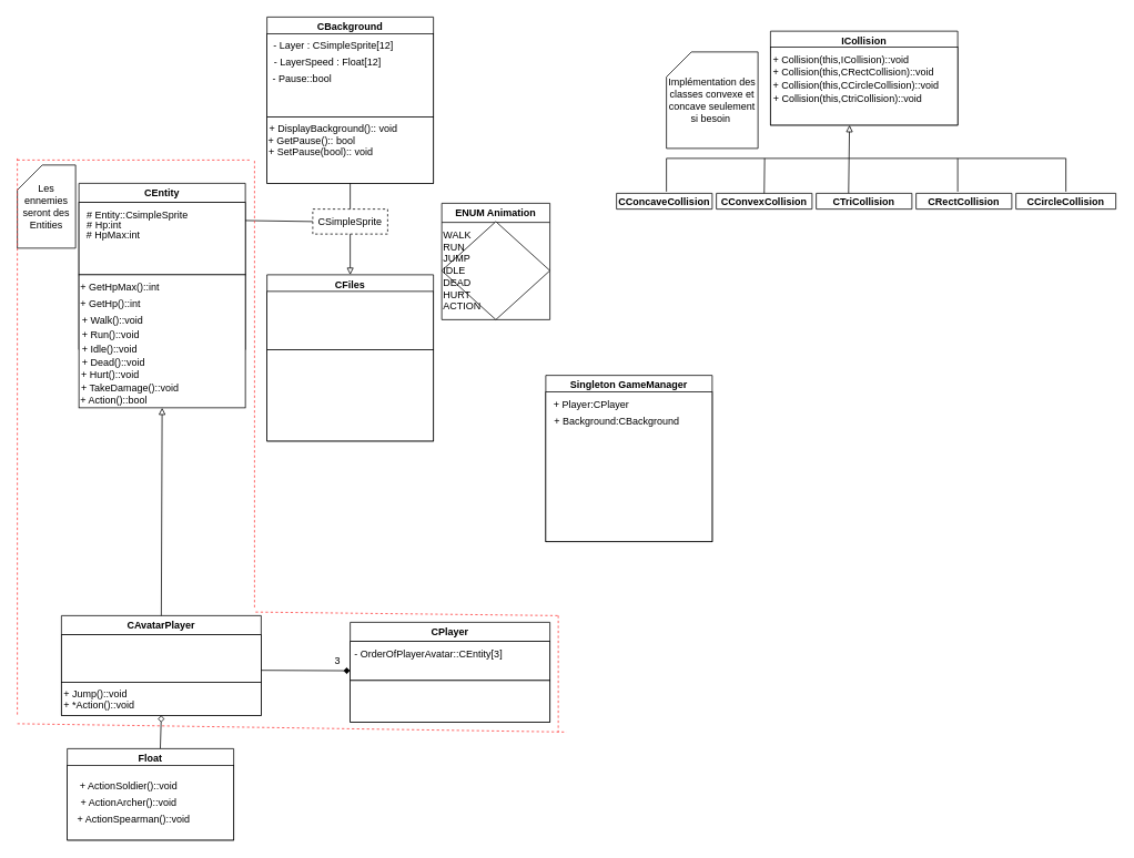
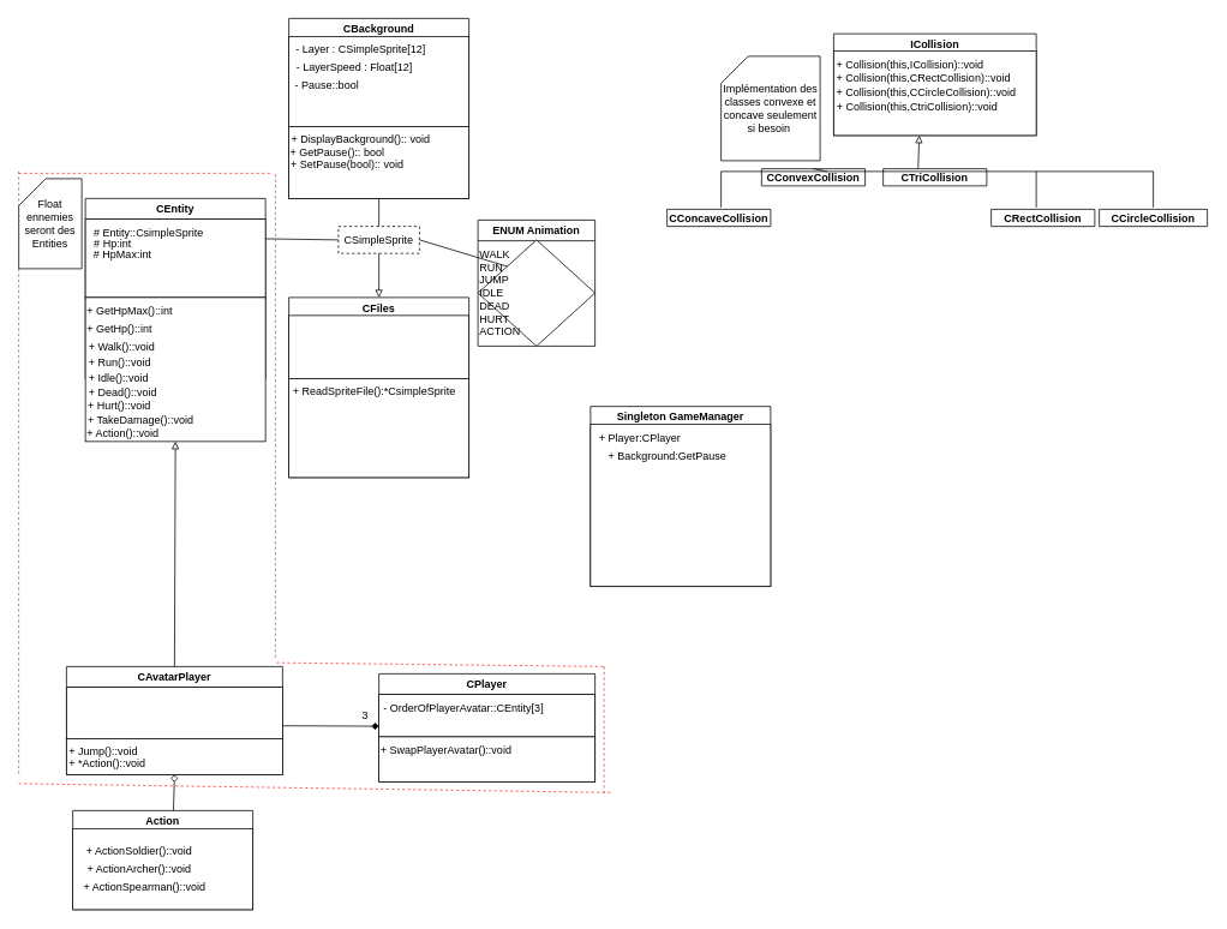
  <mxCell id="0" />
  <mxCell id="1" parent="0" />
  <mxCell id="2" value="CSimpleSprite" style="rounded=0;whiteSpace=wrap;html=1;dashed=1;" parent="1" vertex="1"><mxGeometry x="375" y="251" width="90" height="30" as="geometry" /></mxCell>
  <mxCell id="3" value="CPlayer" style="swimlane;whiteSpace=wrap;html=1;" parent="1" vertex="1"><mxGeometry x="420" y="748" width="240" height="120" as="geometry"><mxRectangle x="290" y="181" width="90" height="30" as="alternateBounds" /></mxGeometry></mxCell>
  <mxCell id="4" value="" style="whiteSpace=wrap;html=1;align=left;" parent="3" vertex="1"><mxGeometry y="23" width="240" height="47" as="geometry" /></mxCell>
  <mxCell id="5" value="" style="whiteSpace=wrap;html=1;align=left;" parent="3" vertex="1"><mxGeometry y="70" width="240" height="50" as="geometry" /></mxCell>
  <mxCell id="6" value="&amp;nbsp;- OrderOfPlayerAvatar::CEntity[3]" style="text;html=1;strokeColor=none;fillColor=none;align=left;verticalAlign=middle;whiteSpace=wrap;rounded=0;" parent="3" vertex="1"><mxGeometry y="23" width="230" height="30" as="geometry" /></mxCell>
+ <mxCell id="7" value="+ SwapPlayerAvatar()::void" style="text;html=1;strokeColor=none;fillColor=none;align=left;verticalAlign=middle;whiteSpace=wrap;rounded=0;" parent="3" vertex="1"><mxGeometry y="70" width="200" height="30" as="geometry" /></mxCell>
  <mxCell id="8" value="ENUM Animation" style="swimlane;whiteSpace=wrap;html=1;" parent="1" vertex="1"><mxGeometry x="530" y="244" width="130" height="140" as="geometry" /></mxCell>
  <mxCell id="9" value="WALK&lt;br&gt;RUN&lt;br&gt;JUMP&lt;br&gt;IDLE&lt;br&gt;DEAD&lt;br&gt;HURT&lt;br&gt;ACTION" style="rhombus;whiteSpace=wrap;html=1;align=left;" parent="8" vertex="1"><mxGeometry y="22" width="130" height="118" as="geometry" /></mxCell>
  <mxCell id="10" value="CAvatarPlayer" style="swimlane;whiteSpace=wrap;html=1;startSize=23;" parent="1" vertex="1"><mxGeometry x="73" y="740" width="240" height="120" as="geometry"><mxRectangle x="290" y="181" width="90" height="30" as="alternateBounds" /></mxGeometry></mxCell>
  <mxCell id="11" value="" style="whiteSpace=wrap;html=1;align=left;" parent="10" vertex="1"><mxGeometry y="23" width="240" height="57" as="geometry" /></mxCell>
  <mxCell id="12" value="" style="whiteSpace=wrap;html=1;align=left;" parent="10" vertex="1"><mxGeometry y="80" width="240" height="40" as="geometry" /></mxCell>
  <mxCell id="13" value="+ Jump()::void" style="text;html=1;strokeColor=none;fillColor=none;align=left;verticalAlign=middle;whiteSpace=wrap;rounded=0;" parent="10" vertex="1"><mxGeometry x="1" y="80" width="88" height="30" as="geometry" /></mxCell>
  <mxCell id="14" value="+ *Action()::void" style="text;html=1;strokeColor=none;fillColor=none;align=left;verticalAlign=middle;whiteSpace=wrap;rounded=0;" parent="10" vertex="1"><mxGeometry x="1" y="93" width="88" height="30" as="geometry" /></mxCell>
  <mxCell id="15" value="CEntity" style="swimlane;whiteSpace=wrap;html=1;" parent="1" vertex="1"><mxGeometry x="94" y="220" width="200" height="200" as="geometry" /></mxCell>
  <mxCell id="16" value="" style="whiteSpace=wrap;html=1;" parent="15" vertex="1"><mxGeometry y="23" width="200" height="87" as="geometry" /></mxCell>
  <mxCell id="17" value="# Entity::CsimpleSprite" style="text;html=1;align=center;verticalAlign=middle;resizable=0;points=[];autosize=1;strokeColor=none;fillColor=none;" parent="15" vertex="1"><mxGeometry y="23" width="140" height="30" as="geometry" /></mxCell>
  <mxCell id="18" value="" style="whiteSpace=wrap;html=1;" parent="1" vertex="1"><mxGeometry x="94" y="330" width="200" height="160" as="geometry" /></mxCell>
  <mxCell id="19" value="# Hp:int" style="text;html=1;align=center;verticalAlign=middle;resizable=0;points=[];autosize=1;strokeColor=none;fillColor=none;" parent="1" vertex="1"><mxGeometry x="94" y="255" width="60" height="30" as="geometry" /></mxCell>
  <mxCell id="20" value="# HpMax:int" style="text;html=1;align=center;verticalAlign=middle;resizable=0;points=[];autosize=1;strokeColor=none;fillColor=none;" parent="1" vertex="1"><mxGeometry x="90" y="268" width="90" height="30" as="geometry" /></mxCell>
  <mxCell id="21" value="+ GetHpMax()::int" style="text;html=1;strokeColor=none;fillColor=none;align=left;verticalAlign=middle;whiteSpace=wrap;rounded=0;" parent="1" vertex="1"><mxGeometry x="94" y="330" width="200" height="30" as="geometry" /></mxCell>
  <mxCell id="22" value="+ GetHp()::int" style="text;html=1;strokeColor=none;fillColor=none;align=left;verticalAlign=middle;whiteSpace=wrap;rounded=0;" parent="1" vertex="1"><mxGeometry x="94" y="350" width="200" height="30" as="geometry" /></mxCell>
  <mxCell id="23" value="+ Walk()::void" style="text;html=1;strokeColor=none;fillColor=none;align=left;verticalAlign=middle;whiteSpace=wrap;rounded=0;" parent="1" vertex="1"><mxGeometry x="96" y="370" width="88" height="30" as="geometry" /></mxCell>
  <mxCell id="24" value="+ Run()::void" style="text;html=1;strokeColor=none;fillColor=none;align=left;verticalAlign=middle;whiteSpace=wrap;rounded=0;" parent="1" vertex="1"><mxGeometry x="96" y="387" width="88" height="30" as="geometry" /></mxCell>
  <mxCell id="25" value="+ Idle()::void" style="text;html=1;strokeColor=none;fillColor=none;align=left;verticalAlign=middle;whiteSpace=wrap;rounded=0;" parent="1" vertex="1"><mxGeometry x="96" y="405" width="88" height="30" as="geometry" /></mxCell>
  <mxCell id="26" value="+ Dead()::void" style="text;html=1;strokeColor=none;fillColor=none;align=left;verticalAlign=middle;whiteSpace=wrap;rounded=0;" parent="1" vertex="1"><mxGeometry x="96" y="421" width="88" height="30" as="geometry" /></mxCell>
  <mxCell id="27" value="+ Hurt()::void" style="text;html=1;strokeColor=none;fillColor=none;align=left;verticalAlign=middle;whiteSpace=wrap;rounded=0;" parent="1" vertex="1"><mxGeometry x="95" y="436" width="88" height="30" as="geometry" /></mxCell>
  <mxCell id="28" value="+ TakeDamage()::void" style="text;html=1;strokeColor=none;fillColor=none;align=left;verticalAlign=middle;whiteSpace=wrap;rounded=0;" parent="1" vertex="1"><mxGeometry x="95" y="452" width="125" height="30" as="geometry" /></mxCell>
- <mxCell id="29" value="+ Action()::bool" style="text;html=1;strokeColor=none;fillColor=none;align=left;verticalAlign=middle;whiteSpace=wrap;rounded=0;" parent="1" vertex="1"><mxGeometry x="94" y="466" width="88" height="30" as="geometry" /></mxCell>
+ <mxCell id="29" value="+ Action()::void" style="text;html=1;strokeColor=none;fillColor=none;align=left;verticalAlign=middle;whiteSpace=wrap;rounded=0;" parent="1" vertex="1"><mxGeometry x="94" y="466" width="88" height="30" as="geometry" /></mxCell>
  <mxCell id="30" value="" style="endArrow=block;html=1;rounded=0;entryX=0.5;entryY=1;entryDx=0;entryDy=0;exitX=0.5;exitY=0;exitDx=0;exitDy=0;endFill=0;" parent="1" source="10" target="18" edge="1"><mxGeometry width="50" height="50" relative="1" as="geometry"><mxPoint x="230" y="560" as="sourcePoint" /><mxPoint x="280" y="510" as="targetPoint" /></mxGeometry></mxCell>
  <mxCell id="31" value="" style="endArrow=diamond;html=1;rounded=0;exitX=1;exitY=0.75;exitDx=0;exitDy=0;entryX=0;entryY=0.75;entryDx=0;entryDy=0;endFill=1;" parent="1" source="11" target="4" edge="1"><mxGeometry width="50" height="50" relative="1" as="geometry"><mxPoint x="340" y="820" as="sourcePoint" /><mxPoint x="390" y="770" as="targetPoint" /></mxGeometry></mxCell>
  <mxCell id="32" value="3" style="text;html=1;strokeColor=none;fillColor=none;align=center;verticalAlign=middle;whiteSpace=wrap;rounded=0;" parent="1" vertex="1"><mxGeometry x="375" y="780" width="60" height="30" as="geometry" /></mxCell>
  <mxCell id="33" value="" style="endArrow=none;html=1;rounded=0;entryX=0;entryY=0.5;entryDx=0;entryDy=0;exitX=1;exitY=0.25;exitDx=0;exitDy=0;" parent="1" source="16" target="2" edge="1"><mxGeometry width="50" height="50" relative="1" as="geometry"><mxPoint x="290" y="280" as="sourcePoint" /><mxPoint x="400" y="320" as="targetPoint" /></mxGeometry></mxCell>
- <mxCell id="35" value="Les ennemies seront des Entities" style="shape=card;whiteSpace=wrap;html=1;" parent="1" vertex="1"><mxGeometry x="20" y="198" width="70" height="100" as="geometry" /></mxCell>
+ <mxCell id="34" value="" style="endArrow=none;html=1;rounded=0;exitX=1;exitY=0.5;exitDx=0;exitDy=0;entryX=0;entryY=0;entryDx=0;entryDy=0;" parent="1" source="2" target="9" edge="1"><mxGeometry width="50" height="50" relative="1" as="geometry"><mxPoint x="470" y="300" as="sourcePoint" /><mxPoint x="520" y="250" as="targetPoint" /></mxGeometry></mxCell>
+ <mxCell id="35" value="Float ennemies seront des Entities" style="shape=card;whiteSpace=wrap;html=1;" parent="1" vertex="1"><mxGeometry x="20" y="198" width="70" height="100" as="geometry" /></mxCell>
  <mxCell id="36" value="CFiles" style="swimlane;whiteSpace=wrap;html=1;" parent="1" vertex="1"><mxGeometry x="320" y="330" width="200" height="200" as="geometry" /></mxCell>
  <mxCell id="37" value="" style="rounded=0;whiteSpace=wrap;html=1;" parent="36" vertex="1"><mxGeometry y="20" width="200" height="70" as="geometry" /></mxCell>
  <mxCell id="38" value="" style="whiteSpace=wrap;html=1;" parent="36" vertex="1"><mxGeometry y="90" width="200" height="110" as="geometry" /></mxCell>
+ <mxCell id="39" value="+ ReadSpriteFile():*CsimpleSprite" style="text;html=1;strokeColor=none;fillColor=none;align=center;verticalAlign=middle;whiteSpace=wrap;rounded=0;" parent="36" vertex="1"><mxGeometry y="90" width="190" height="30" as="geometry" /></mxCell>
  <mxCell id="40" value="" style="endArrow=block;html=1;rounded=0;entryX=0.5;entryY=0;entryDx=0;entryDy=0;exitX=0.5;exitY=1;exitDx=0;exitDy=0;endFill=0;" parent="1" source="2" target="36" edge="1"><mxGeometry width="50" height="50" relative="1" as="geometry"><mxPoint x="380" y="360" as="sourcePoint" /><mxPoint x="430" y="310" as="targetPoint" /></mxGeometry></mxCell>
  <mxCell id="41" value="Singleton GameManager" style="swimlane;whiteSpace=wrap;html=1;" parent="1" vertex="1"><mxGeometry x="655" y="451" width="200" height="200" as="geometry" /></mxCell>
  <mxCell id="42" value="" style="whiteSpace=wrap;html=1;" parent="41" vertex="1"><mxGeometry y="20" width="200" height="180" as="geometry" /></mxCell>
  <mxCell id="43" value="+ Player:CPlayer" style="text;html=1;strokeColor=none;fillColor=none;align=center;verticalAlign=middle;whiteSpace=wrap;rounded=0;" parent="41" vertex="1"><mxGeometry y="20" width="110" height="30" as="geometry" /></mxCell>
- <mxCell id="44" value="+ Background:CBackground" style="text;html=1;strokeColor=none;fillColor=none;align=center;verticalAlign=middle;whiteSpace=wrap;rounded=0;" vertex="1" parent="41"><mxGeometry y="40" width="171" height="30" as="geometry" /></mxCell>
+ <mxCell id="44" value="+ Background:GetPause" style="text;html=1;strokeColor=none;fillColor=none;align=center;verticalAlign=middle;whiteSpace=wrap;rounded=0;" vertex="1" parent="41"><mxGeometry y="40" width="171" height="30" as="geometry" /></mxCell>
  <mxCell id="45" value="CBackground" style="swimlane;whiteSpace=wrap;html=1;" vertex="1" parent="1"><mxGeometry x="320" y="20" width="200" height="200" as="geometry" /></mxCell>
  <mxCell id="46" value="" style="whiteSpace=wrap;html=1;" vertex="1" parent="45"><mxGeometry y="20" width="200" height="100" as="geometry" /></mxCell>
  <mxCell id="47" value="" style="whiteSpace=wrap;html=1;" vertex="1" parent="45"><mxGeometry y="120" width="200" height="80" as="geometry" /></mxCell>
  <mxCell id="48" value="- Layer : CSimpleSprite[12]" style="text;html=1;strokeColor=none;fillColor=none;align=center;verticalAlign=middle;whiteSpace=wrap;rounded=0;" vertex="1" parent="45"><mxGeometry y="20" width="160" height="30" as="geometry" /></mxCell>
  <mxCell id="49" value="- LayerSpeed : Float[12]" style="text;html=1;strokeColor=none;fillColor=none;align=center;verticalAlign=middle;whiteSpace=wrap;rounded=0;" vertex="1" parent="45"><mxGeometry x="-2" y="40" width="150" height="30" as="geometry" /></mxCell>
  <mxCell id="50" value="+ DisplayBackground():: void" style="text;html=1;strokeColor=none;fillColor=none;align=center;verticalAlign=middle;whiteSpace=wrap;rounded=0;" vertex="1" parent="45"><mxGeometry y="120" width="160" height="30" as="geometry" /></mxCell>
  <mxCell id="51" value="" style="endArrow=none;html=1;rounded=0;exitX=0.5;exitY=0;exitDx=0;exitDy=0;entryX=0.5;entryY=1;entryDx=0;entryDy=0;" edge="1" parent="1" source="2" target="47"><mxGeometry width="50" height="50" relative="1" as="geometry"><mxPoint x="400" y="150" as="sourcePoint" /><mxPoint x="450" y="100" as="targetPoint" /></mxGeometry></mxCell>
  <mxCell id="52" value="- Pause::bool" style="text;html=1;strokeColor=none;fillColor=none;align=center;verticalAlign=middle;whiteSpace=wrap;rounded=0;" vertex="1" parent="1"><mxGeometry x="315" y="80" width="95" height="30" as="geometry" /></mxCell>
  <mxCell id="53" value="+ GetPause():: bool" style="text;html=1;strokeColor=none;fillColor=none;align=center;verticalAlign=middle;whiteSpace=wrap;rounded=0;" vertex="1" parent="1"><mxGeometry x="294" y="154" width="160" height="30" as="geometry" /></mxCell>
  <mxCell id="54" value="+ SetPause(bool):: void" style="text;html=1;strokeColor=none;fillColor=none;align=center;verticalAlign=middle;whiteSpace=wrap;rounded=0;" vertex="1" parent="1"><mxGeometry x="305" y="168" width="160" height="30" as="geometry" /></mxCell>
  <mxCell id="55" value="" style="endArrow=none;dashed=1;html=1;rounded=0;strokeColor=#FF3333;" edge="1" parent="1"><mxGeometry width="50" height="50" relative="1" as="geometry"><mxPoint x="20" y="192" as="sourcePoint" /><mxPoint x="300" y="192" as="targetPoint" /></mxGeometry></mxCell>
  <mxCell id="56" value="" style="endArrow=none;dashed=1;html=1;rounded=0;strokeColor=#FF3333;" edge="1" parent="1"><mxGeometry width="50" height="50" relative="1" as="geometry"><mxPoint x="20" y="190" as="sourcePoint" /><mxPoint x="20" y="860" as="targetPoint" /></mxGeometry></mxCell>
  <mxCell id="57" value="" style="endArrow=none;dashed=1;html=1;rounded=0;strokeColor=#FF3333;entryX=0;entryY=0.75;entryDx=0;entryDy=0;" edge="1" parent="1" target="54"><mxGeometry width="50" height="50" relative="1" as="geometry"><mxPoint x="305" y="730" as="sourcePoint" /><mxPoint x="310" y="202" as="targetPoint" /></mxGeometry></mxCell>
  <mxCell id="58" value="" style="endArrow=none;dashed=1;html=1;rounded=0;strokeColor=#FF3333;exitX=0.972;exitY=-0.036;exitDx=0;exitDy=0;exitPerimeter=0;" edge="1" parent="1" source="10"><mxGeometry width="50" height="50" relative="1" as="geometry"><mxPoint x="310" y="730" as="sourcePoint" /><mxPoint x="670" y="740" as="targetPoint" /></mxGeometry></mxCell>
  <mxCell id="59" value="" style="endArrow=none;dashed=1;html=1;rounded=0;strokeColor=#FF3333;" edge="1" parent="1"><mxGeometry width="50" height="50" relative="1" as="geometry"><mxPoint x="20" y="870" as="sourcePoint" /><mxPoint x="680" y="880" as="targetPoint" /></mxGeometry></mxCell>
  <mxCell id="60" value="" style="endArrow=none;dashed=1;html=1;rounded=0;strokeColor=#FF3333;" edge="1" parent="1"><mxGeometry width="50" height="50" relative="1" as="geometry"><mxPoint x="670" y="740" as="sourcePoint" /><mxPoint x="670" y="880" as="targetPoint" /></mxGeometry></mxCell>
  <mxCell id="61" value="ICollision" style="swimlane;whiteSpace=wrap;html=1;" vertex="1" parent="1"><mxGeometry x="925" y="37" width="225" height="113" as="geometry" /></mxCell>
  <mxCell id="62" value="" style="whiteSpace=wrap;html=1;" vertex="1" parent="1"><mxGeometry x="925" y="56" width="225" height="94" as="geometry" /></mxCell>
  <mxCell id="63" value="+ Collision(this,ICollision)::void" style="text;html=1;strokeColor=none;fillColor=none;align=center;verticalAlign=middle;whiteSpace=wrap;rounded=0;" vertex="1" parent="1"><mxGeometry x="920" y="57" width="180" height="30" as="geometry" /></mxCell>
  <mxCell id="64" value="CCircleCollision" style="swimlane;whiteSpace=wrap;html=1;" vertex="1" parent="1"><mxGeometry x="1220" y="232" width="120" height="19" as="geometry" /></mxCell>
  <mxCell id="65" value="+ Collision(this,CRectCollision)::void" style="text;html=1;strokeColor=none;fillColor=none;align=center;verticalAlign=middle;whiteSpace=wrap;rounded=0;" vertex="1" parent="1"><mxGeometry x="925" y="71" width="200" height="30" as="geometry" /></mxCell>
  <mxCell id="66" value="+ Collision(this,CCircleCollision)::void" style="text;html=1;strokeColor=none;fillColor=none;align=center;verticalAlign=middle;whiteSpace=wrap;rounded=0;" vertex="1" parent="1"><mxGeometry x="925" y="88" width="206" height="30" as="geometry" /></mxCell>
  <mxCell id="67" value="CRectCollision" style="swimlane;whiteSpace=wrap;html=1;" vertex="1" parent="1"><mxGeometry x="1100" y="232" width="115" height="19" as="geometry" /></mxCell>
- <mxCell id="68" value="CTriCollision" style="swimlane;whiteSpace=wrap;html=1;" vertex="1" parent="1"><mxGeometry x="980" y="232" width="115" height="19" as="geometry"><mxRectangle x="1140" y="22" width="110" height="30" as="alternateBounds" /></mxGeometry></mxCell>
- <mxCell id="69" value="CConvexCollision" style="swimlane;whiteSpace=wrap;html=1;" vertex="1" parent="1"><mxGeometry x="860" y="232" width="115" height="19" as="geometry"><mxRectangle x="1140" y="22" width="110" height="30" as="alternateBounds" /></mxGeometry></mxCell>
+ <mxCell id="68" value="CTriCollision" style="swimlane;whiteSpace=wrap;html=1;" vertex="1" parent="1"><mxGeometry x="980" y="187" width="115" height="19" as="geometry"><mxRectangle x="1140" y="22" width="110" height="30" as="alternateBounds" /></mxGeometry></mxCell>
+ <mxCell id="69" value="CConvexCollision" style="swimlane;whiteSpace=wrap;html=1;" vertex="1" parent="1"><mxGeometry x="845" y="187" width="115" height="19" as="geometry"><mxRectangle x="1140" y="22" width="110" height="30" as="alternateBounds" /></mxGeometry></mxCell>
  <mxCell id="70" value="CConcaveCollision" style="swimlane;whiteSpace=wrap;html=1;" vertex="1" parent="1"><mxGeometry x="740" y="232" width="115" height="19" as="geometry"><mxRectangle x="1140" y="22" width="110" height="30" as="alternateBounds" /></mxGeometry></mxCell>
  <mxCell id="71" value="Implémentation des classes convexe et concave seulement si besoin&amp;nbsp;" style="shape=card;whiteSpace=wrap;html=1;" vertex="1" parent="1"><mxGeometry x="800" y="62" width="110" height="116" as="geometry" /></mxCell>
  <mxCell id="72" value="" style="endArrow=block;html=1;rounded=0;exitX=0.338;exitY=-0.013;exitDx=0;exitDy=0;exitPerimeter=0;endFill=0;" edge="1" parent="1" source="68"><mxGeometry width="50" height="50" relative="1" as="geometry"><mxPoint x="970" y="200" as="sourcePoint" /><mxPoint x="1020" y="150" as="targetPoint" /></mxGeometry></mxCell>
  <mxCell id="73" value="" style="endArrow=none;html=1;rounded=0;" edge="1" parent="1"><mxGeometry width="50" height="50" relative="1" as="geometry"><mxPoint x="1020" y="190" as="sourcePoint" /><mxPoint x="1280" y="230" as="targetPoint" /><Array as="points"><mxPoint x="1280" y="190" /></Array></mxGeometry></mxCell>
  <mxCell id="74" value="" style="endArrow=none;html=1;rounded=0;" edge="1" parent="1"><mxGeometry width="50" height="50" relative="1" as="geometry"><mxPoint x="1150" y="230" as="sourcePoint" /><mxPoint x="1150" y="190" as="targetPoint" /></mxGeometry></mxCell>
  <mxCell id="75" value="" style="endArrow=none;html=1;rounded=0;" edge="1" parent="1"><mxGeometry width="50" height="50" relative="1" as="geometry"><mxPoint x="800" y="230" as="sourcePoint" /><mxPoint x="1020" y="190" as="targetPoint" /><Array as="points"><mxPoint x="800" y="190" /></Array></mxGeometry></mxCell>
  <mxCell id="76" value="" style="endArrow=none;html=1;rounded=0;exitX=0.5;exitY=0;exitDx=0;exitDy=0;" edge="1" parent="1" source="69"><mxGeometry width="50" height="50" relative="1" as="geometry"><mxPoint x="870" y="250" as="sourcePoint" /><mxPoint x="918" y="190" as="targetPoint" /></mxGeometry></mxCell>
- <mxCell id="77" value="Float" style="swimlane;whiteSpace=wrap;html=1;" vertex="1" parent="1"><mxGeometry x="80" y="900" width="200" height="110" as="geometry" /></mxCell>
+ <mxCell id="77" value="Action" style="swimlane;whiteSpace=wrap;html=1;" vertex="1" parent="1"><mxGeometry x="80" y="900" width="200" height="110" as="geometry" /></mxCell>
  <mxCell id="78" value="" style="whiteSpace=wrap;html=1;" vertex="1" parent="1"><mxGeometry x="80" y="920" width="200" height="90" as="geometry" /></mxCell>
  <mxCell id="79" value="+ ActionSoldier()::void" style="text;html=1;strokeColor=none;fillColor=none;align=center;verticalAlign=middle;whiteSpace=wrap;rounded=0;" vertex="1" parent="1"><mxGeometry x="90" y="930" width="128" height="30" as="geometry" /></mxCell>
  <mxCell id="80" value="+ ActionArcher()::void" style="text;html=1;strokeColor=none;fillColor=none;align=center;verticalAlign=middle;whiteSpace=wrap;rounded=0;" vertex="1" parent="1"><mxGeometry x="90" y="950" width="128" height="30" as="geometry" /></mxCell>
  <mxCell id="81" value="+ ActionSpearman()::void" style="text;html=1;strokeColor=none;fillColor=none;align=center;verticalAlign=middle;whiteSpace=wrap;rounded=0;" vertex="1" parent="1"><mxGeometry x="90" y="970" width="140" height="30" as="geometry" /></mxCell>
  <mxCell id="82" value="" style="endArrow=diamond;html=1;rounded=0;entryX=0.5;entryY=1;entryDx=0;entryDy=0;exitX=0.559;exitY=-0.003;exitDx=0;exitDy=0;exitPerimeter=0;endFill=0;" edge="1" parent="1" source="77" target="12"><mxGeometry width="50" height="50" relative="1" as="geometry"><mxPoint x="30" y="920" as="sourcePoint" /><mxPoint x="80" y="870" as="targetPoint" /></mxGeometry></mxCell>
  <mxCell id="83" value="+ Collision(this,CtriCollision)::void" style="text;html=1;strokeColor=none;fillColor=none;align=center;verticalAlign=middle;whiteSpace=wrap;rounded=0;" vertex="1" parent="1"><mxGeometry x="915" y="104" width="206" height="30" as="geometry" /></mxCell>
